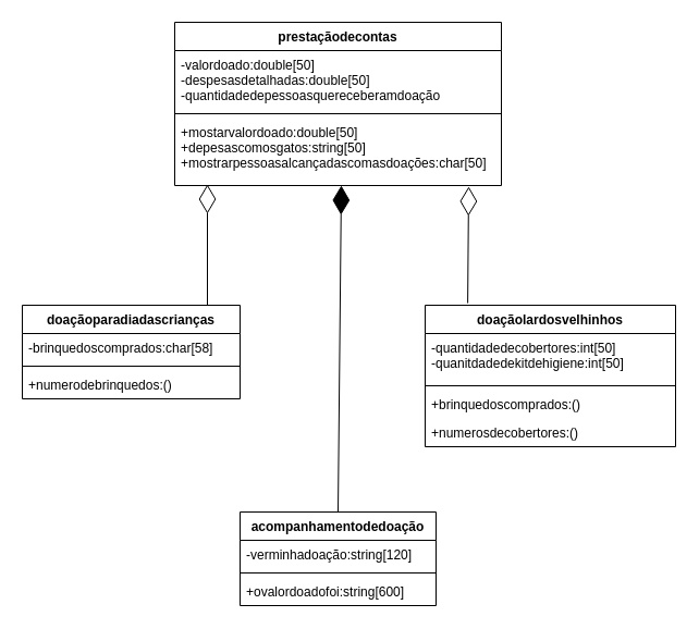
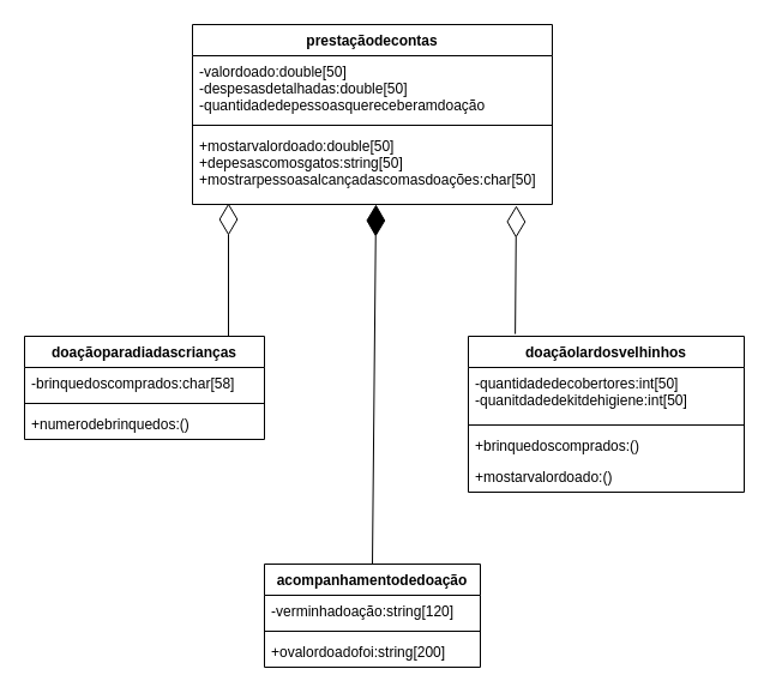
  <mxCell id="0" />
  <mxCell id="1" parent="0" />
  <mxCell id="2" value="prestaçãodecontas" style="swimlane;fontStyle=1;align=center;verticalAlign=top;childLayout=stackLayout;horizontal=1;startSize=26;horizontalStack=0;resizeParent=1;resizeParentMax=0;resizeLast=0;collapsible=1;marginBottom=0;" vertex="1" parent="1"><mxGeometry x="160" y="20" width="300" height="150" as="geometry" /></mxCell>
  <mxCell id="3" value="-valordoado:double[50]&#10;-despesasdetalhadas:double[50]&#10;-quantidadedepessoasquereceberamdoação" style="text;strokeColor=none;fillColor=none;align=left;verticalAlign=top;spacingLeft=4;spacingRight=4;overflow=hidden;rotatable=0;points=[[0,0.5],[1,0.5]];portConstraint=eastwest;" vertex="1" parent="2"><mxGeometry y="26" width="300" height="54" as="geometry" /></mxCell>
  <mxCell id="4" value="" style="line;strokeWidth=1;fillColor=none;align=left;verticalAlign=middle;spacingTop=-1;spacingLeft=3;spacingRight=3;rotatable=0;labelPosition=right;points=[];portConstraint=eastwest;" vertex="1" parent="2"><mxGeometry y="80" width="300" height="8" as="geometry" /></mxCell>
  <mxCell id="5" value="+mostarvalordoado:double[50]&#10;+depesascomosgatos:string[50]&#10;+mostrarpessoasalcançadascomasdoações:char[50]" style="text;strokeColor=none;fillColor=none;align=left;verticalAlign=top;spacingLeft=4;spacingRight=4;overflow=hidden;rotatable=0;points=[[0,0.5],[1,0.5]];portConstraint=eastwest;" vertex="1" parent="2"><mxGeometry y="88" width="300" height="62" as="geometry" /></mxCell>
  <mxCell id="6" value="" style="endArrow=diamondThin;endFill=0;endSize=24;html=1;entryX=0.1;entryY=0.984;entryDx=0;entryDy=0;entryPerimeter=0;" edge="1" parent="1" target="5"><mxGeometry width="160" relative="1" as="geometry"><mxPoint x="190" y="280" as="sourcePoint" /><mxPoint x="320" y="170" as="targetPoint" /><Array as="points" /></mxGeometry></mxCell>
  <mxCell id="7" value="" style="endArrow=diamondThin;endFill=0;endSize=24;html=1;entryX=0.9;entryY=1.016;entryDx=0;entryDy=0;entryPerimeter=0;exitX=0.17;exitY=-0.015;exitDx=0;exitDy=0;exitPerimeter=0;" edge="1" parent="1" source="12" target="5"><mxGeometry width="160" relative="1" as="geometry"><mxPoint x="430" y="270" as="sourcePoint" /><mxPoint x="320" y="360" as="targetPoint" /><Array as="points" /></mxGeometry></mxCell>
  <mxCell id="8" value="doaçãoparadiadascrianças" style="swimlane;fontStyle=1;align=center;verticalAlign=top;childLayout=stackLayout;horizontal=1;startSize=26;horizontalStack=0;resizeParent=1;resizeParentMax=0;resizeLast=0;collapsible=1;marginBottom=0;" vertex="1" parent="1"><mxGeometry x="20" y="280" width="200" height="86" as="geometry" /></mxCell>
  <mxCell id="9" value="-brinquedoscomprados:char[58]" style="text;strokeColor=none;fillColor=none;align=left;verticalAlign=top;spacingLeft=4;spacingRight=4;overflow=hidden;rotatable=0;points=[[0,0.5],[1,0.5]];portConstraint=eastwest;" vertex="1" parent="8"><mxGeometry y="26" width="200" height="26" as="geometry" /></mxCell>
  <mxCell id="10" value="" style="line;strokeWidth=1;fillColor=none;align=left;verticalAlign=middle;spacingTop=-1;spacingLeft=3;spacingRight=3;rotatable=0;labelPosition=right;points=[];portConstraint=eastwest;" vertex="1" parent="8"><mxGeometry y="52" width="200" height="8" as="geometry" /></mxCell>
  <mxCell id="11" value="+numerodebrinquedos:()" style="text;strokeColor=none;fillColor=none;align=left;verticalAlign=top;spacingLeft=4;spacingRight=4;overflow=hidden;rotatable=0;points=[[0,0.5],[1,0.5]];portConstraint=eastwest;" vertex="1" parent="8"><mxGeometry y="60" width="200" height="26" as="geometry" /></mxCell>
  <mxCell id="12" value="doaçãolardosvelhinhos" style="swimlane;fontStyle=1;align=center;verticalAlign=top;childLayout=stackLayout;horizontal=1;startSize=26;horizontalStack=0;resizeParent=1;resizeParentMax=0;resizeLast=0;collapsible=1;marginBottom=0;" vertex="1" parent="1"><mxGeometry x="390" y="280" width="230" height="130" as="geometry" /></mxCell>
  <mxCell id="13" value="-quantidadedecobertores:int[50]&#10;-quanitdadedekitdehigiene:int[50]" style="text;strokeColor=none;fillColor=none;align=left;verticalAlign=top;spacingLeft=4;spacingRight=4;overflow=hidden;rotatable=0;points=[[0,0.5],[1,0.5]];portConstraint=eastwest;" vertex="1" parent="12"><mxGeometry y="26" width="230" height="44" as="geometry" /></mxCell>
  <mxCell id="14" value="" style="line;strokeWidth=1;fillColor=none;align=left;verticalAlign=middle;spacingTop=-1;spacingLeft=3;spacingRight=3;rotatable=0;labelPosition=right;points=[];portConstraint=eastwest;" vertex="1" parent="12"><mxGeometry y="70" width="230" height="8" as="geometry" /></mxCell>
  <mxCell id="15" value="+brinquedoscomprados:()" style="text;strokeColor=none;fillColor=none;align=left;verticalAlign=top;spacingLeft=4;spacingRight=4;overflow=hidden;rotatable=0;points=[[0,0.5],[1,0.5]];portConstraint=eastwest;" vertex="1" parent="12"><mxGeometry y="78" width="230" height="26" as="geometry" /></mxCell>
- <mxCell id="16" value="+numerosdecobertores:()" style="text;strokeColor=none;fillColor=none;align=left;verticalAlign=top;spacingLeft=4;spacingRight=4;overflow=hidden;rotatable=0;points=[[0,0.5],[1,0.5]];portConstraint=eastwest;" vertex="1" parent="12"><mxGeometry y="104" width="230" height="26" as="geometry" /></mxCell>
+ <mxCell id="16" value="+mostarvalordoado:()" style="text;strokeColor=none;fillColor=none;align=left;verticalAlign=top;spacingLeft=4;spacingRight=4;overflow=hidden;rotatable=0;points=[[0,0.5],[1,0.5]];portConstraint=eastwest;" vertex="1" parent="12"><mxGeometry y="104" width="230" height="26" as="geometry" /></mxCell>
  <mxCell id="17" value="acompanhamentodedoação" style="swimlane;fontStyle=1;align=center;verticalAlign=top;childLayout=stackLayout;horizontal=1;startSize=26;horizontalStack=0;resizeParent=1;resizeParentMax=0;resizeLast=0;collapsible=1;marginBottom=0;" vertex="1" parent="1"><mxGeometry x="220" y="470" width="180" height="86" as="geometry" /></mxCell>
  <mxCell id="18" value="-verminhadoação:string[120]" style="text;strokeColor=none;fillColor=none;align=left;verticalAlign=top;spacingLeft=4;spacingRight=4;overflow=hidden;rotatable=0;points=[[0,0.5],[1,0.5]];portConstraint=eastwest;" vertex="1" parent="17"><mxGeometry y="26" width="180" height="26" as="geometry" /></mxCell>
  <mxCell id="19" value="" style="line;strokeWidth=1;fillColor=none;align=left;verticalAlign=middle;spacingTop=-1;spacingLeft=3;spacingRight=3;rotatable=0;labelPosition=right;points=[];portConstraint=eastwest;" vertex="1" parent="17"><mxGeometry y="52" width="180" height="8" as="geometry" /></mxCell>
- <mxCell id="20" value="+ovalordoadofoi:string[600]" style="text;strokeColor=none;fillColor=none;align=left;verticalAlign=top;spacingLeft=4;spacingRight=4;overflow=hidden;rotatable=0;points=[[0,0.5],[1,0.5]];portConstraint=eastwest;" vertex="1" parent="17"><mxGeometry y="60" width="180" height="26" as="geometry" /></mxCell>
+ <mxCell id="20" value="+ovalordoadofoi:string[200]" style="text;strokeColor=none;fillColor=none;align=left;verticalAlign=top;spacingLeft=4;spacingRight=4;overflow=hidden;rotatable=0;points=[[0,0.5],[1,0.5]];portConstraint=eastwest;" vertex="1" parent="17"><mxGeometry y="60" width="180" height="26" as="geometry" /></mxCell>
  <mxCell id="21" value="" style="endArrow=diamondThin;endFill=1;endSize=24;html=1;exitX=0.5;exitY=0;exitDx=0;exitDy=0;entryX=0.51;entryY=1;entryDx=0;entryDy=0;entryPerimeter=0;" edge="1" parent="1" source="17" target="5"><mxGeometry width="160" relative="1" as="geometry"><mxPoint x="190" y="420" as="sourcePoint" /><mxPoint x="317" y="174" as="targetPoint" /></mxGeometry></mxCell>
